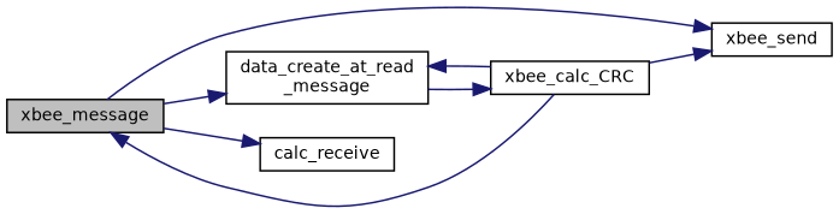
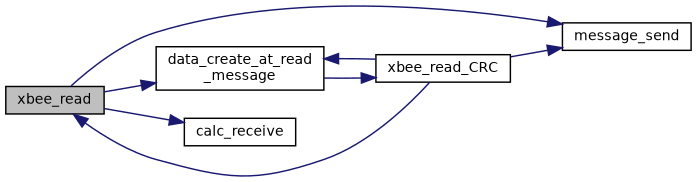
  digraph {
    rankdir=LR
    node [color=black fillcolor=white fontname=Helvetica fontsize=10 shape=record style=filled]
    edge [color=midnightblue fontname=Helvetica fontsize=10 labelfontname=Helvetica labelfontsize=10 style=solid]
-   n1 [fillcolor=grey75 fontcolor=black height=0.2 label=xbee_message width=0.4]
+   n1 [fillcolor=grey75 fontcolor=black height=0.2 label=xbee_read width=0.4]
    n2 [height=0.2 label="data_create_at_read\l_message" width=0.4]
-   n3 [height=0.2 label=xbee_send width=0.4]
+   n3 [height=0.2 label=message_send width=0.4]
    n4 [height=0.2 label=calc_receive width=0.4]
-   n5 [height=0.2 label=xbee_calc_CRC width=0.4]
+   n5 [height=0.2 label=xbee_read_CRC width=0.4]
    n1 -> n2
    n1 -> n3
    n1 -> n4
    n2 -> n5
    n5 -> n1
    n5 -> n2
    n5 -> n3
  }
